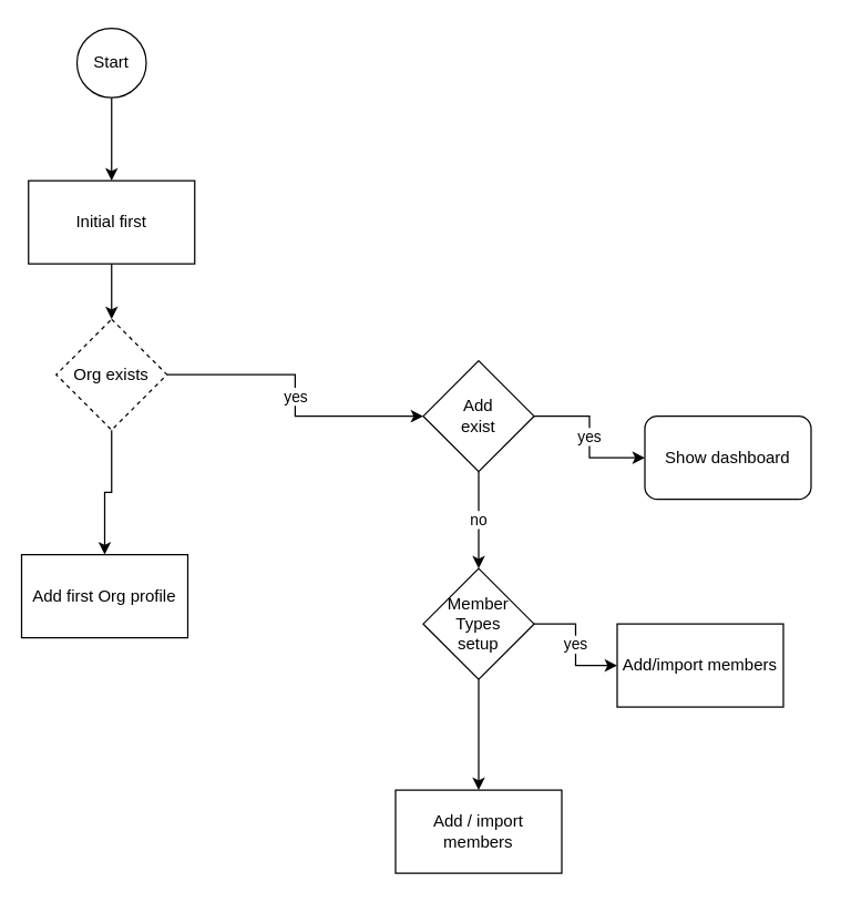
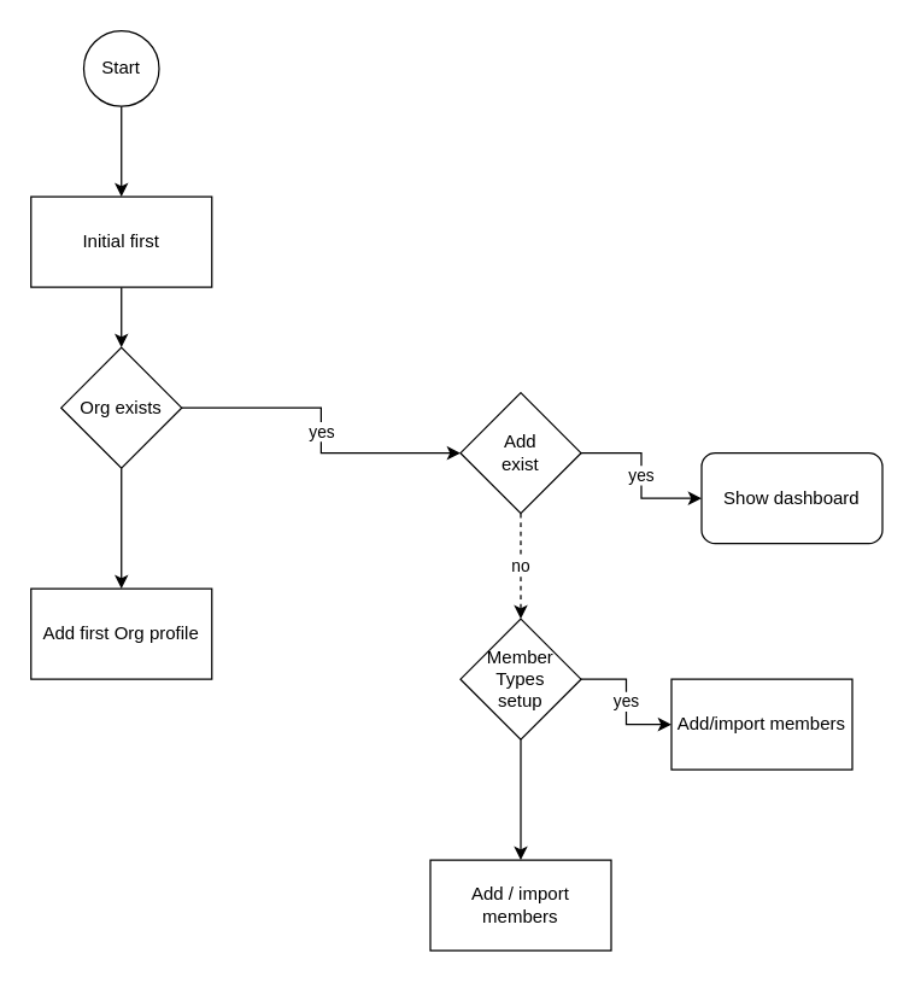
  <mxCell id="0" />
  <mxCell id="1" parent="0" />
  <mxCell id="2" value="" style="edgeStyle=orthogonalEdgeStyle;rounded=0;orthogonalLoop=1;jettySize=auto;html=1;" edge="1" parent="1" source="3" target="5"><mxGeometry relative="1" as="geometry" /></mxCell>
  <mxCell id="3" value="Start" style="ellipse;whiteSpace=wrap;html=1;aspect=fixed;" vertex="1" parent="1"><mxGeometry x="55" y="20" width="50" height="50" as="geometry" /></mxCell>
  <mxCell id="4" value="" style="edgeStyle=orthogonalEdgeStyle;rounded=0;orthogonalLoop=1;jettySize=auto;html=1;" edge="1" parent="1" source="5" target="8"><mxGeometry relative="1" as="geometry" /></mxCell>
  <mxCell id="5" value="Initial first" style="rounded=0;whiteSpace=wrap;html=1;" vertex="1" parent="1"><mxGeometry x="20" y="130" width="120" height="60" as="geometry" /></mxCell>
  <mxCell id="6" value="yes" style="edgeStyle=orthogonalEdgeStyle;rounded=0;orthogonalLoop=1;jettySize=auto;html=1;entryX=0;entryY=0.5;entryDx=0;entryDy=0;" edge="1" parent="1" source="8" target="13"><mxGeometry relative="1" as="geometry"><mxPoint x="248" y="250" as="targetPoint" /></mxGeometry></mxCell>
  <mxCell id="7" value="" style="edgeStyle=orthogonalEdgeStyle;rounded=0;orthogonalLoop=1;jettySize=auto;html=1;" edge="1" parent="1" source="8" target="9"><mxGeometry relative="1" as="geometry" /></mxCell>
- <mxCell id="8" value="Org exists" style="rhombus;whiteSpace=wrap;html=1;dashed=1;" vertex="1" parent="1"><mxGeometry x="40" y="230" width="80" height="80" as="geometry" /></mxCell>
- <mxCell id="9" value="Add first Org profile" style="rounded=0;whiteSpace=wrap;html=1;" vertex="1" parent="1"><mxGeometry x="15" y="400" width="120" height="60" as="geometry" /></mxCell>
+ <mxCell id="8" value="Org exists" style="rhombus;whiteSpace=wrap;html=1;" vertex="1" parent="1"><mxGeometry x="40" y="230" width="80" height="80" as="geometry" /></mxCell>
+ <mxCell id="9" value="Add first Org profile" style="rounded=0;whiteSpace=wrap;html=1;" vertex="1" parent="1"><mxGeometry x="20" y="390" width="120" height="60" as="geometry" /></mxCell>
  <mxCell id="10" value="Show dashboard" style="rounded=1;whiteSpace=wrap;html=1;" vertex="1" parent="1"><mxGeometry x="465" y="300" width="120" height="60" as="geometry" /></mxCell>
  <mxCell id="11" value="yes" style="edgeStyle=orthogonalEdgeStyle;rounded=0;orthogonalLoop=1;jettySize=auto;html=1;" edge="1" parent="1" source="13" target="10"><mxGeometry relative="1" as="geometry" /></mxCell>
- <mxCell id="12" value="no" style="edgeStyle=orthogonalEdgeStyle;rounded=0;orthogonalLoop=1;jettySize=auto;html=1;" edge="1" parent="1" source="13" target="17"><mxGeometry relative="1" as="geometry" /></mxCell>
+ <mxCell id="12" value="no" style="edgeStyle=orthogonalEdgeStyle;rounded=0;orthogonalLoop=1;jettySize=auto;html=1;dashed=1;" edge="1" parent="1" source="13" target="17"><mxGeometry relative="1" as="geometry" /></mxCell>
  <mxCell id="13" value="Add&lt;br&gt;exist" style="rhombus;whiteSpace=wrap;html=1;" vertex="1" parent="1"><mxGeometry x="305" y="260" width="80" height="80" as="geometry" /></mxCell>
  <mxCell id="14" value="Add/import members" style="rounded=0;whiteSpace=wrap;html=1;" vertex="1" parent="1"><mxGeometry x="445" y="450" width="120" height="60" as="geometry" /></mxCell>
  <mxCell id="15" value="yes" style="edgeStyle=orthogonalEdgeStyle;rounded=0;orthogonalLoop=1;jettySize=auto;html=1;" edge="1" parent="1" source="17" target="14"><mxGeometry relative="1" as="geometry" /></mxCell>
  <mxCell id="16" value="" style="edgeStyle=orthogonalEdgeStyle;rounded=0;orthogonalLoop=1;jettySize=auto;html=1;" edge="1" parent="1" source="17" target="18"><mxGeometry relative="1" as="geometry" /></mxCell>
  <mxCell id="17" value="Member Types&lt;br&gt;setup" style="rhombus;whiteSpace=wrap;html=1;" vertex="1" parent="1"><mxGeometry x="305" y="410" width="80" height="80" as="geometry" /></mxCell>
  <mxCell id="18" value="Add / import members" style="rounded=0;whiteSpace=wrap;html=1;" vertex="1" parent="1"><mxGeometry x="285" y="570" width="120" height="60" as="geometry" /></mxCell>
